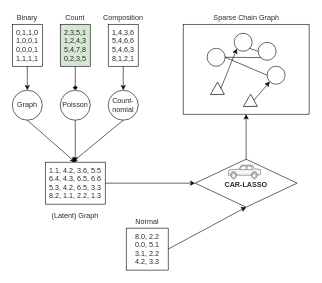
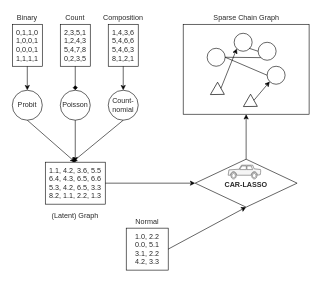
  <mxCell id="0" />
  <mxCell id="1" parent="0" />
  <mxCell id="2" value="" style="rounded=0;whiteSpace=wrap;html=1;fontColor=#292929;" vertex="1" parent="1"><mxGeometry x="305" y="40" width="210" height="150" as="geometry" /></mxCell>
  <mxCell id="3" value="0,1,1,0&lt;br&gt;1,0,0,1&lt;br&gt;0,0,0,1&lt;br&gt;1,1,1,1" style="rounded=0;whiteSpace=wrap;html=1;fontColor=#292929;" vertex="1" parent="1"><mxGeometry x="20" y="40" width="50" height="70" as="geometry" /></mxCell>
  <mxCell id="4" value="1,4,3,6&lt;br&gt;5,4,6,6&lt;br&gt;5,4,6,3&lt;br&gt;8,1,2,1" style="rounded=0;whiteSpace=wrap;html=1;fontColor=#292929;" vertex="1" parent="1"><mxGeometry x="180" y="40" width="50" height="70" as="geometry" /></mxCell>
- <mxCell id="5" value="2,3,5,1&lt;br&gt;1,2,4,3&lt;br&gt;5,4,7,8&lt;br&gt;0,2,3,5" style="rounded=0;whiteSpace=wrap;html=1;fontColor=#292929;fillColor=#d5e8d4;" vertex="1" parent="1"><mxGeometry x="100" y="40" width="50" height="70" as="geometry" /></mxCell>
+ <mxCell id="5" value="2,3,5,1&lt;br&gt;1,2,4,3&lt;br&gt;5,4,7,8&lt;br&gt;0,2,3,5" style="rounded=0;whiteSpace=wrap;html=1;fontColor=#292929;" vertex="1" parent="1"><mxGeometry x="100" y="40" width="50" height="70" as="geometry" /></mxCell>
  <mxCell id="6" value="Binary" style="text;html=1;strokeColor=none;fillColor=none;align=center;verticalAlign=middle;whiteSpace=wrap;rounded=0;fontColor=#292929;" vertex="1" parent="1"><mxGeometry x="25" y="20" width="40" height="20" as="geometry" /></mxCell>
  <mxCell id="7" value="Count" style="text;html=1;strokeColor=none;fillColor=none;align=center;verticalAlign=middle;whiteSpace=wrap;rounded=0;fontColor=#292929;" vertex="1" parent="1"><mxGeometry x="105" y="20" width="40" height="20" as="geometry" /></mxCell>
  <mxCell id="8" value="Composition" style="text;html=1;strokeColor=none;fillColor=none;align=center;verticalAlign=middle;whiteSpace=wrap;rounded=0;fontColor=#292929;" vertex="1" parent="1"><mxGeometry x="185" y="20" width="40" height="20" as="geometry" /></mxCell>
  <mxCell id="9" value="1.1, 4.2, 3.6, 5.5&lt;br&gt;6.4, 4.3, 6.5, 6.6&lt;br&gt;5.3, 4.2, 6.5, 3.3&lt;br&gt;8.2, 1.1, 2.2, 1.3" style="rounded=0;whiteSpace=wrap;html=1;fontColor=#292929;" vertex="1" parent="1"><mxGeometry x="75" y="270" width="100" height="70" as="geometry" /></mxCell>
  <mxCell id="10" value="(Latent) Graph" style="text;html=1;strokeColor=none;fillColor=none;align=center;verticalAlign=middle;whiteSpace=wrap;rounded=0;fontColor=#292929;" vertex="1" parent="1"><mxGeometry x="80" y="350" width="90" height="20" as="geometry" /></mxCell>
- <mxCell id="11" value="Graph" style="ellipse;whiteSpace=wrap;html=1;aspect=fixed;fontColor=#292929;" vertex="1" parent="1"><mxGeometry x="20" y="150" width="50" height="50" as="geometry" /></mxCell>
+ <mxCell id="11" value="Probit" style="ellipse;whiteSpace=wrap;html=1;aspect=fixed;fontColor=#292929;" vertex="1" parent="1"><mxGeometry x="20" y="150" width="50" height="50" as="geometry" /></mxCell>
  <mxCell id="12" value="Poisson" style="ellipse;whiteSpace=wrap;html=1;aspect=fixed;fontColor=#292929;" vertex="1" parent="1"><mxGeometry x="100" y="150" width="50" height="50" as="geometry" /></mxCell>
  <mxCell id="13" value="Count-nomial" style="ellipse;whiteSpace=wrap;html=1;aspect=fixed;fontColor=#292929;" vertex="1" parent="1"><mxGeometry x="180" y="150" width="50" height="50" as="geometry" /></mxCell>
  <mxCell id="14" value="" style="endArrow=classic;html=1;exitX=0.5;exitY=1;exitDx=0;exitDy=0;fontColor=#292929;" edge="1" parent="1" source="3" target="11"><mxGeometry width="50" height="50" relative="1" as="geometry"><mxPoint x="160" y="280" as="sourcePoint" /><mxPoint x="210" y="230" as="targetPoint" /></mxGeometry></mxCell>
  <mxCell id="15" value="" style="endArrow=diamond;html=1;exitX=0.5;exitY=1;exitDx=0;exitDy=0;entryX=0.5;entryY=0;entryDx=0;entryDy=0;fontColor=#292929;" edge="1" parent="1" source="5" target="12"><mxGeometry width="50" height="50" relative="1" as="geometry"><mxPoint x="160" y="280" as="sourcePoint" /><mxPoint x="210" y="230" as="targetPoint" /></mxGeometry></mxCell>
  <mxCell id="16" value="" style="endArrow=classic;html=1;exitX=0.5;exitY=1;exitDx=0;exitDy=0;fontColor=#292929;" edge="1" parent="1" source="4"><mxGeometry width="50" height="50" relative="1" as="geometry"><mxPoint x="160" y="280" as="sourcePoint" /><mxPoint x="205" y="150" as="targetPoint" /></mxGeometry></mxCell>
  <mxCell id="17" value="" style="rhombus;whiteSpace=wrap;html=1;fontColor=#292929;" vertex="1" parent="1"><mxGeometry x="325" y="265" width="170" height="80" as="geometry" /></mxCell>
  <mxCell id="18" value="" style="shape=mxgraph.signs.transportation.car_2;html=1;fillColor=#f5f5f5;strokeColor=#666666;verticalLabelPosition=bottom;verticalAlign=top;align=center;fontColor=#292929;" vertex="1" parent="1"><mxGeometry x="380" y="275" width="55" height="23" as="geometry" /></mxCell>
  <mxCell id="19" value="&lt;b&gt;CAR-LASSO&lt;/b&gt;" style="text;html=1;strokeColor=none;fillColor=none;align=center;verticalAlign=middle;whiteSpace=wrap;rounded=0;fontColor=#292929;" vertex="1" parent="1"><mxGeometry x="365" y="298" width="90" height="20" as="geometry" /></mxCell>
  <mxCell id="20" value="" style="endArrow=classic;html=1;exitX=0.5;exitY=1;exitDx=0;exitDy=0;entryX=0.5;entryY=0;entryDx=0;entryDy=0;fontColor=#292929;" edge="1" parent="1" source="11" target="9"><mxGeometry width="50" height="50" relative="1" as="geometry"><mxPoint x="280" y="280" as="sourcePoint" /><mxPoint x="330" y="230" as="targetPoint" /></mxGeometry></mxCell>
  <mxCell id="21" value="" style="endArrow=classic;html=1;exitX=0.5;exitY=1;exitDx=0;exitDy=0;entryX=0.5;entryY=0;entryDx=0;entryDy=0;fontColor=#292929;" edge="1" parent="1" source="12" target="9"><mxGeometry width="50" height="50" relative="1" as="geometry"><mxPoint x="280" y="280" as="sourcePoint" /><mxPoint x="330" y="230" as="targetPoint" /></mxGeometry></mxCell>
  <mxCell id="22" value="" style="endArrow=classic;html=1;exitX=0.5;exitY=1;exitDx=0;exitDy=0;fontColor=#292929;" edge="1" parent="1" source="13"><mxGeometry width="50" height="50" relative="1" as="geometry"><mxPoint x="280" y="280" as="sourcePoint" /><mxPoint x="120" y="270" as="targetPoint" /></mxGeometry></mxCell>
  <mxCell id="23" value="" style="endArrow=classic;html=1;exitX=1;exitY=0.5;exitDx=0;exitDy=0;entryX=0;entryY=0.5;entryDx=0;entryDy=0;fontColor=#292929;" edge="1" parent="1" source="9" target="17"><mxGeometry width="50" height="50" relative="1" as="geometry"><mxPoint x="280" y="280" as="sourcePoint" /><mxPoint x="330" y="230" as="targetPoint" /></mxGeometry></mxCell>
  <mxCell id="24" value="" style="ellipse;whiteSpace=wrap;html=1;aspect=fixed;fontColor=#292929;" vertex="1" parent="1"><mxGeometry x="345" y="80" width="30" height="30" as="geometry" /></mxCell>
  <mxCell id="25" value="" style="ellipse;whiteSpace=wrap;html=1;aspect=fixed;fontColor=#292929;" vertex="1" parent="1"><mxGeometry x="445" y="110" width="30" height="30" as="geometry" /></mxCell>
  <mxCell id="26" value="" style="ellipse;whiteSpace=wrap;html=1;aspect=fixed;fontColor=#292929;" vertex="1" parent="1"><mxGeometry x="430" y="70" width="30" height="30" as="geometry" /></mxCell>
  <mxCell id="27" value="" style="ellipse;whiteSpace=wrap;html=1;aspect=fixed;fontColor=#292929;" vertex="1" parent="1"><mxGeometry x="390" y="55" width="30" height="30" as="geometry" /></mxCell>
- <mxCell id="28" value="8.0, 2.2&lt;br&gt;0.0, 5.1&lt;br&gt;3.1, 2.2&lt;br&gt;4.2, 3.3" style="rounded=0;whiteSpace=wrap;html=1;fontColor=#292929;" vertex="1" parent="1"><mxGeometry x="210" y="380" width="70" height="70" as="geometry" /></mxCell>
+ <mxCell id="28" value="1.0, 2.2&lt;br&gt;0.0, 5.1&lt;br&gt;3.1, 2.2&lt;br&gt;4.2, 3.3" style="rounded=0;whiteSpace=wrap;html=1;fontColor=#292929;" vertex="1" parent="1"><mxGeometry x="210" y="380" width="70" height="70" as="geometry" /></mxCell>
  <mxCell id="29" value="Normal" style="text;html=1;strokeColor=none;fillColor=none;align=center;verticalAlign=middle;whiteSpace=wrap;rounded=0;fontColor=#292929;" vertex="1" parent="1"><mxGeometry x="225" y="360" width="40" height="20" as="geometry" /></mxCell>
  <mxCell id="30" value="" style="endArrow=classic;html=1;entryX=0.5;entryY=1;entryDx=0;entryDy=0;exitX=1;exitY=0.5;exitDx=0;exitDy=0;fontColor=#292929;" edge="1" parent="1" source="28" target="17"><mxGeometry width="50" height="50" relative="1" as="geometry"><mxPoint x="140" y="280" as="sourcePoint" /><mxPoint x="190" y="230" as="targetPoint" /></mxGeometry></mxCell>
  <mxCell id="31" value="" style="triangle;whiteSpace=wrap;html=1;rotation=30;fontColor=#292929;" vertex="1" parent="1"><mxGeometry x="410.06" y="160" width="19.94" height="23.81" as="geometry" /></mxCell>
  <mxCell id="32" value="" style="triangle;whiteSpace=wrap;html=1;rotation=30;fontColor=#292929;" vertex="1" parent="1"><mxGeometry x="355.06" y="140" width="19.94" height="23.81" as="geometry" /></mxCell>
  <mxCell id="33" value="" style="endArrow=classic;html=1;entryX=0;entryY=1;entryDx=0;entryDy=0;exitX=0.5;exitY=0;exitDx=0;exitDy=0;fontColor=#292929;" edge="1" parent="1" source="31" target="25"><mxGeometry width="50" height="50" relative="1" as="geometry"><mxPoint x="235" y="310" as="sourcePoint" /><mxPoint x="285" y="260" as="targetPoint" /></mxGeometry></mxCell>
  <mxCell id="34" value="" style="endArrow=classic;html=1;entryX=0;entryY=1;entryDx=0;entryDy=0;exitX=0.5;exitY=0;exitDx=0;exitDy=0;fontColor=#292929;" edge="1" parent="1" source="32" target="27"><mxGeometry width="50" height="50" relative="1" as="geometry"><mxPoint x="235" y="310" as="sourcePoint" /><mxPoint x="285" y="260" as="targetPoint" /></mxGeometry></mxCell>
  <mxCell id="35" value="" style="endArrow=none;html=1;entryX=0;entryY=0.5;entryDx=0;entryDy=0;exitX=1;exitY=0.5;exitDx=0;exitDy=0;fontColor=#292929;" edge="1" parent="1" source="24" target="25"><mxGeometry width="50" height="50" relative="1" as="geometry"><mxPoint x="235" y="310" as="sourcePoint" /><mxPoint x="285" y="260" as="targetPoint" /></mxGeometry></mxCell>
  <mxCell id="36" value="" style="endArrow=none;html=1;exitX=0;exitY=0.5;exitDx=0;exitDy=0;fontColor=#292929;" edge="1" parent="1" source="26"><mxGeometry width="50" height="50" relative="1" as="geometry"><mxPoint x="235" y="310" as="sourcePoint" /><mxPoint x="415" y="80" as="targetPoint" /></mxGeometry></mxCell>
  <mxCell id="37" value="" style="endArrow=none;html=1;entryX=0;entryY=1;entryDx=0;entryDy=0;exitX=1;exitY=0.5;exitDx=0;exitDy=0;fontColor=#292929;" edge="1" parent="1" source="24" target="26"><mxGeometry width="50" height="50" relative="1" as="geometry"><mxPoint x="235" y="310" as="sourcePoint" /><mxPoint x="285" y="260" as="targetPoint" /></mxGeometry></mxCell>
  <mxCell id="38" value="" style="endArrow=classic;html=1;exitX=0.5;exitY=0;exitDx=0;exitDy=0;entryX=0.5;entryY=1;entryDx=0;entryDy=0;fontColor=#292929;" edge="1" parent="1" source="17" target="2"><mxGeometry width="50" height="50" relative="1" as="geometry"><mxPoint x="350" y="250" as="sourcePoint" /><mxPoint x="400" y="200" as="targetPoint" /></mxGeometry></mxCell>
  <mxCell id="39" value="Sparse Chain Graph" style="text;html=1;strokeColor=none;fillColor=none;align=center;verticalAlign=middle;whiteSpace=wrap;rounded=0;fontColor=#292929;" vertex="1" parent="1"><mxGeometry x="348.75" y="20" width="122.5" height="20" as="geometry" /></mxCell>
